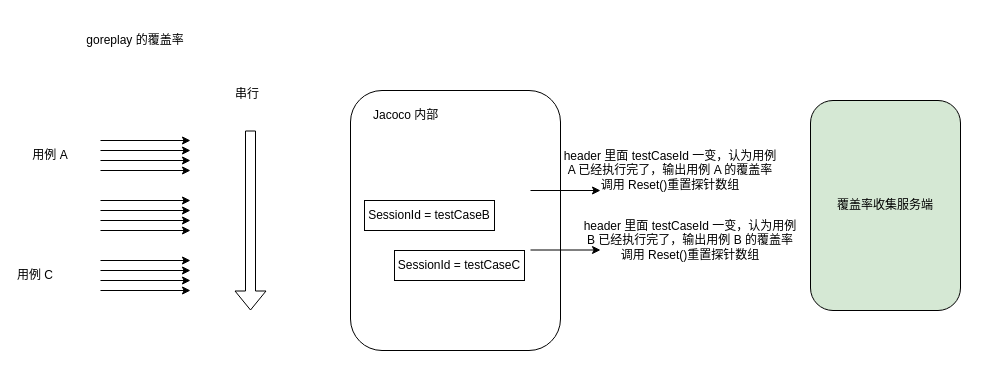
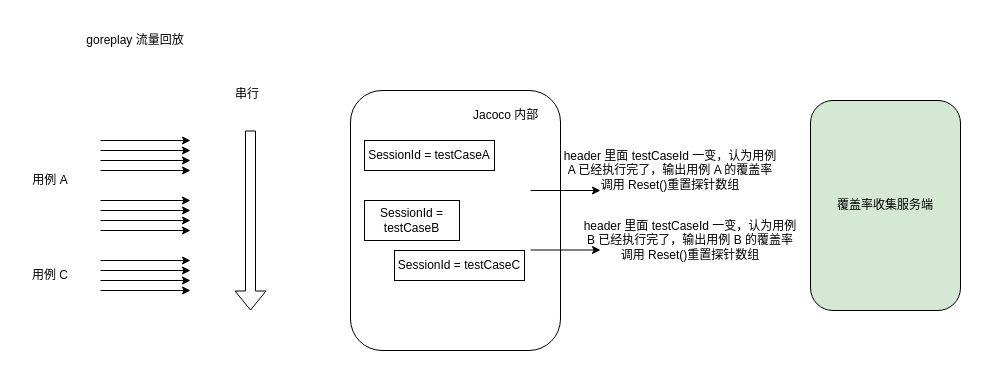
  <mxCell id="0" />
  <mxCell id="1" parent="0" />
  <mxCell id="2" value="" style="endArrow=classic;html=1;rounded=0;" edge="1" parent="1"><mxGeometry width="50" height="50" relative="1" as="geometry"><mxPoint x="100" y="140" as="sourcePoint" /><mxPoint x="190" y="140" as="targetPoint" /></mxGeometry></mxCell>
  <mxCell id="3" value="" style="endArrow=classic;html=1;rounded=0;" edge="1" parent="1"><mxGeometry width="50" height="50" relative="1" as="geometry"><mxPoint x="100" y="150" as="sourcePoint" /><mxPoint x="190" y="150" as="targetPoint" /></mxGeometry></mxCell>
  <mxCell id="4" value="" style="endArrow=classic;html=1;rounded=0;" edge="1" parent="1"><mxGeometry width="50" height="50" relative="1" as="geometry"><mxPoint x="100" y="160" as="sourcePoint" /><mxPoint x="190" y="160" as="targetPoint" /></mxGeometry></mxCell>
  <mxCell id="5" value="" style="endArrow=classic;html=1;rounded=0;" edge="1" parent="1"><mxGeometry width="50" height="50" relative="1" as="geometry"><mxPoint x="100" y="170" as="sourcePoint" /><mxPoint x="190" y="170" as="targetPoint" /></mxGeometry></mxCell>
- <mxCell id="6" value="用例 A" style="text;html=1;align=center;verticalAlign=middle;whiteSpace=wrap;rounded=0;" vertex="1" parent="1"><mxGeometry x="20" y="140" width="60" height="30" as="geometry" /></mxCell>
+ <mxCell id="6" value="用例 A" style="text;html=1;align=center;verticalAlign=middle;whiteSpace=wrap;rounded=0;" vertex="1" parent="1"><mxGeometry x="20" y="165" width="60" height="30" as="geometry" /></mxCell>
  <mxCell id="7" value="" style="endArrow=classic;html=1;rounded=0;" edge="1" parent="1"><mxGeometry width="50" height="50" relative="1" as="geometry"><mxPoint x="100" y="200" as="sourcePoint" /><mxPoint x="190" y="200" as="targetPoint" /></mxGeometry></mxCell>
  <mxCell id="8" value="" style="endArrow=classic;html=1;rounded=0;" edge="1" parent="1"><mxGeometry width="50" height="50" relative="1" as="geometry"><mxPoint x="100" y="210" as="sourcePoint" /><mxPoint x="190" y="210" as="targetPoint" /></mxGeometry></mxCell>
  <mxCell id="9" value="" style="endArrow=classic;html=1;rounded=0;" edge="1" parent="1"><mxGeometry width="50" height="50" relative="1" as="geometry"><mxPoint x="100" y="220" as="sourcePoint" /><mxPoint x="190" y="220" as="targetPoint" /></mxGeometry></mxCell>
  <mxCell id="10" value="" style="endArrow=classic;html=1;rounded=0;" edge="1" parent="1"><mxGeometry width="50" height="50" relative="1" as="geometry"><mxPoint x="100" y="230" as="sourcePoint" /><mxPoint x="190" y="230" as="targetPoint" /></mxGeometry></mxCell>
  <mxCell id="11" value="" style="endArrow=classic;html=1;rounded=0;" edge="1" parent="1"><mxGeometry width="50" height="50" relative="1" as="geometry"><mxPoint x="100" y="260" as="sourcePoint" /><mxPoint x="190" y="260" as="targetPoint" /></mxGeometry></mxCell>
  <mxCell id="12" value="" style="endArrow=classic;html=1;rounded=0;" edge="1" parent="1"><mxGeometry width="50" height="50" relative="1" as="geometry"><mxPoint x="100" y="270" as="sourcePoint" /><mxPoint x="190" y="270" as="targetPoint" /></mxGeometry></mxCell>
  <mxCell id="13" value="" style="endArrow=classic;html=1;rounded=0;" edge="1" parent="1"><mxGeometry width="50" height="50" relative="1" as="geometry"><mxPoint x="100" y="280" as="sourcePoint" /><mxPoint x="190" y="280" as="targetPoint" /></mxGeometry></mxCell>
  <mxCell id="14" value="" style="endArrow=classic;html=1;rounded=0;" edge="1" parent="1"><mxGeometry width="50" height="50" relative="1" as="geometry"><mxPoint x="100" y="290" as="sourcePoint" /><mxPoint x="190" y="290" as="targetPoint" /></mxGeometry></mxCell>
- <mxCell id="15" value="用例 C" style="text;html=1;align=center;verticalAlign=middle;whiteSpace=wrap;rounded=0;" vertex="1" parent="1"><mxGeometry x="5" y="260" width="60" height="30" as="geometry" /></mxCell>
+ <mxCell id="15" value="用例 C" style="text;html=1;align=center;verticalAlign=middle;whiteSpace=wrap;rounded=0;" vertex="1" parent="1"><mxGeometry x="20" y="260" width="60" height="30" as="geometry" /></mxCell>
  <mxCell id="16" value="" style="shape=flexArrow;endArrow=classic;html=1;rounded=0;" edge="1" parent="1"><mxGeometry width="50" height="50" relative="1" as="geometry"><mxPoint x="250" y="130" as="sourcePoint" /><mxPoint x="250" y="310" as="targetPoint" /></mxGeometry></mxCell>
  <mxCell id="17" value="&lt;div style=&quot;text-align: center;&quot;&gt;&lt;span style=&quot;background-color: transparent; color: light-dark(rgb(0, 0, 0), rgb(255, 255, 255));&quot;&gt;串行&lt;/span&gt;&lt;/div&gt;" style="text;whiteSpace=wrap;html=1;" vertex="1" parent="1"><mxGeometry x="233" y="80" width="60" height="40" as="geometry" /></mxCell>
  <mxCell id="18" value="" style="rounded=1;whiteSpace=wrap;html=1;" vertex="1" parent="1"><mxGeometry x="350" y="90" width="210" height="260" as="geometry" /></mxCell>
- <mxCell id="19" value="&amp;nbsp;Jacoco 内部" style="text;html=1;align=center;verticalAlign=middle;whiteSpace=wrap;rounded=0;" vertex="1" parent="1"><mxGeometry x="364" y="100" width="80" height="30" as="geometry" /></mxCell>
- <mxCell id="21" value="SessionId = testCaseB" style="rounded=0;whiteSpace=wrap;html=1;" vertex="1" parent="1"><mxGeometry x="364" y="200" width="130" height="30" as="geometry" /></mxCell>
+ <mxCell id="19" value="&amp;nbsp;Jacoco 内部" style="text;html=1;align=center;verticalAlign=middle;whiteSpace=wrap;rounded=0;" vertex="1" parent="1"><mxGeometry x="464" y="100" width="80" height="30" as="geometry" /></mxCell>
+ <mxCell id="20" value="SessionId = testCaseA" style="rounded=0;whiteSpace=wrap;html=1;" vertex="1" parent="1"><mxGeometry x="364" y="140" width="130" height="30" as="geometry" /></mxCell>
+ <mxCell id="21" value="SessionId = testCaseB" style="rounded=0;whiteSpace=wrap;html=1;" vertex="1" parent="1"><mxGeometry x="364" y="200" width="95" height="40" as="geometry" /></mxCell>
  <mxCell id="22" value="SessionId = testCaseC" style="rounded=0;whiteSpace=wrap;html=1;" vertex="1" parent="1"><mxGeometry x="394" y="250" width="130" height="30" as="geometry" /></mxCell>
  <mxCell id="23" value="" style="endArrow=classic;html=1;rounded=0;" edge="1" parent="1"><mxGeometry width="50" height="50" relative="1" as="geometry"><mxPoint x="530" y="190" as="sourcePoint" /><mxPoint x="600" y="190" as="targetPoint" /></mxGeometry></mxCell>
  <mxCell id="24" value="header 里面 testCaseId 一变，认为用例 A 已经执行完了，输出用例 A 的覆盖率&lt;br&gt;调用 Reset()重置探针数组" style="text;html=1;align=center;verticalAlign=middle;whiteSpace=wrap;rounded=0;" vertex="1" parent="1"><mxGeometry x="560" y="160" width="220" height="20" as="geometry" /></mxCell>
  <mxCell id="25" value="header 里面 testCaseId 一变，认为用例 B 已经执行完了，输出用例 B 的覆盖率&lt;br&gt;调用 Reset()重置探针数组" style="text;html=1;align=center;verticalAlign=middle;whiteSpace=wrap;rounded=0;" vertex="1" parent="1"><mxGeometry x="580" y="230" width="220" height="20" as="geometry" /></mxCell>
  <mxCell id="26" value="" style="endArrow=classic;html=1;rounded=0;" edge="1" parent="1"><mxGeometry width="50" height="50" relative="1" as="geometry"><mxPoint x="530" y="249.5" as="sourcePoint" /><mxPoint x="600" y="249.5" as="targetPoint" /></mxGeometry></mxCell>
  <mxCell id="27" value="覆盖率收集服务端" style="rounded=1;whiteSpace=wrap;html=1;fillColor=#d5e8d4;" vertex="1" parent="1"><mxGeometry x="810" y="100" width="150" height="210" as="geometry" /></mxCell>
- <mxCell id="28" value="goreplay 的覆盖率" style="text;html=1;align=center;verticalAlign=middle;whiteSpace=wrap;rounded=0;" vertex="1" parent="1"><mxGeometry x="80" y="20" width="110" height="40" as="geometry" /></mxCell>
+ <mxCell id="28" value="goreplay 流量回放" style="text;html=1;align=center;verticalAlign=middle;whiteSpace=wrap;rounded=0;" vertex="1" parent="1"><mxGeometry x="80" y="20" width="110" height="40" as="geometry" /></mxCell>
